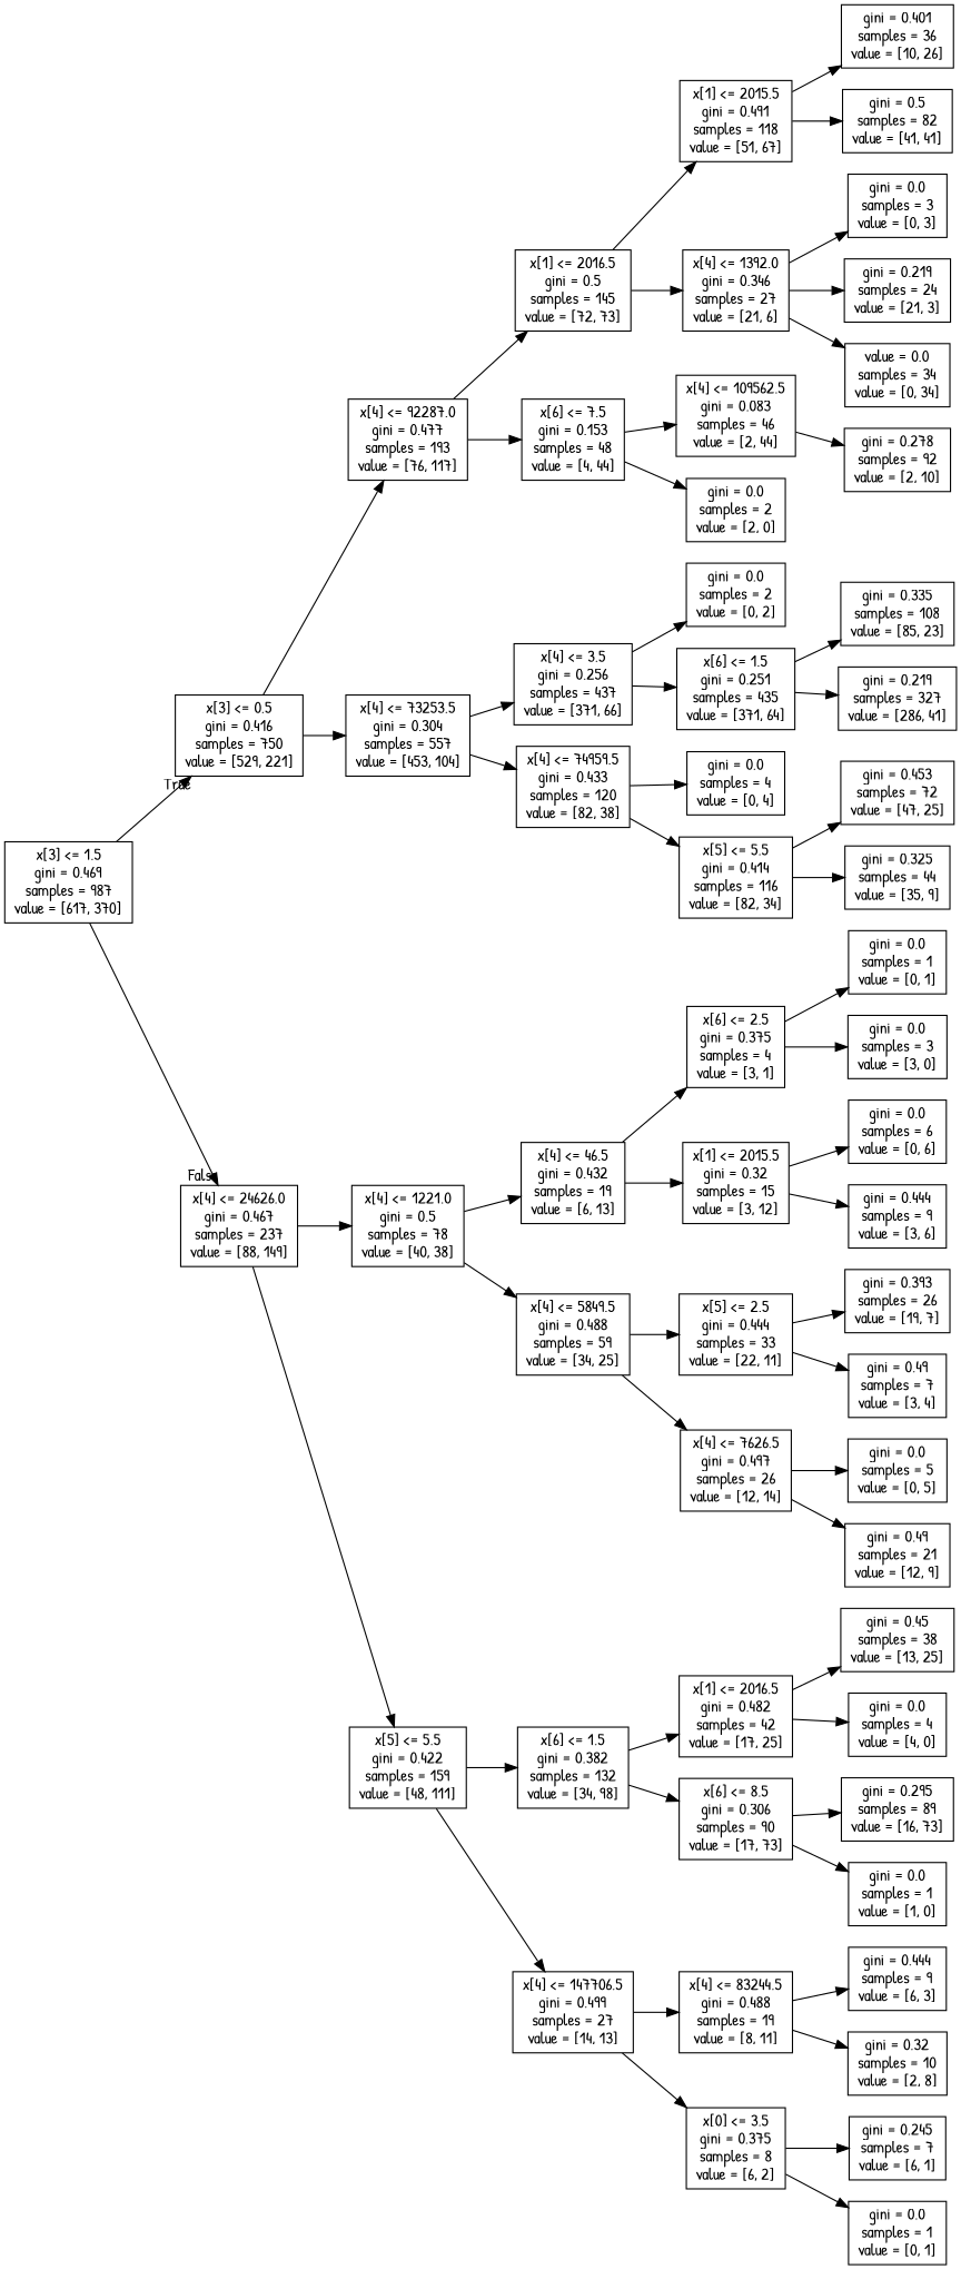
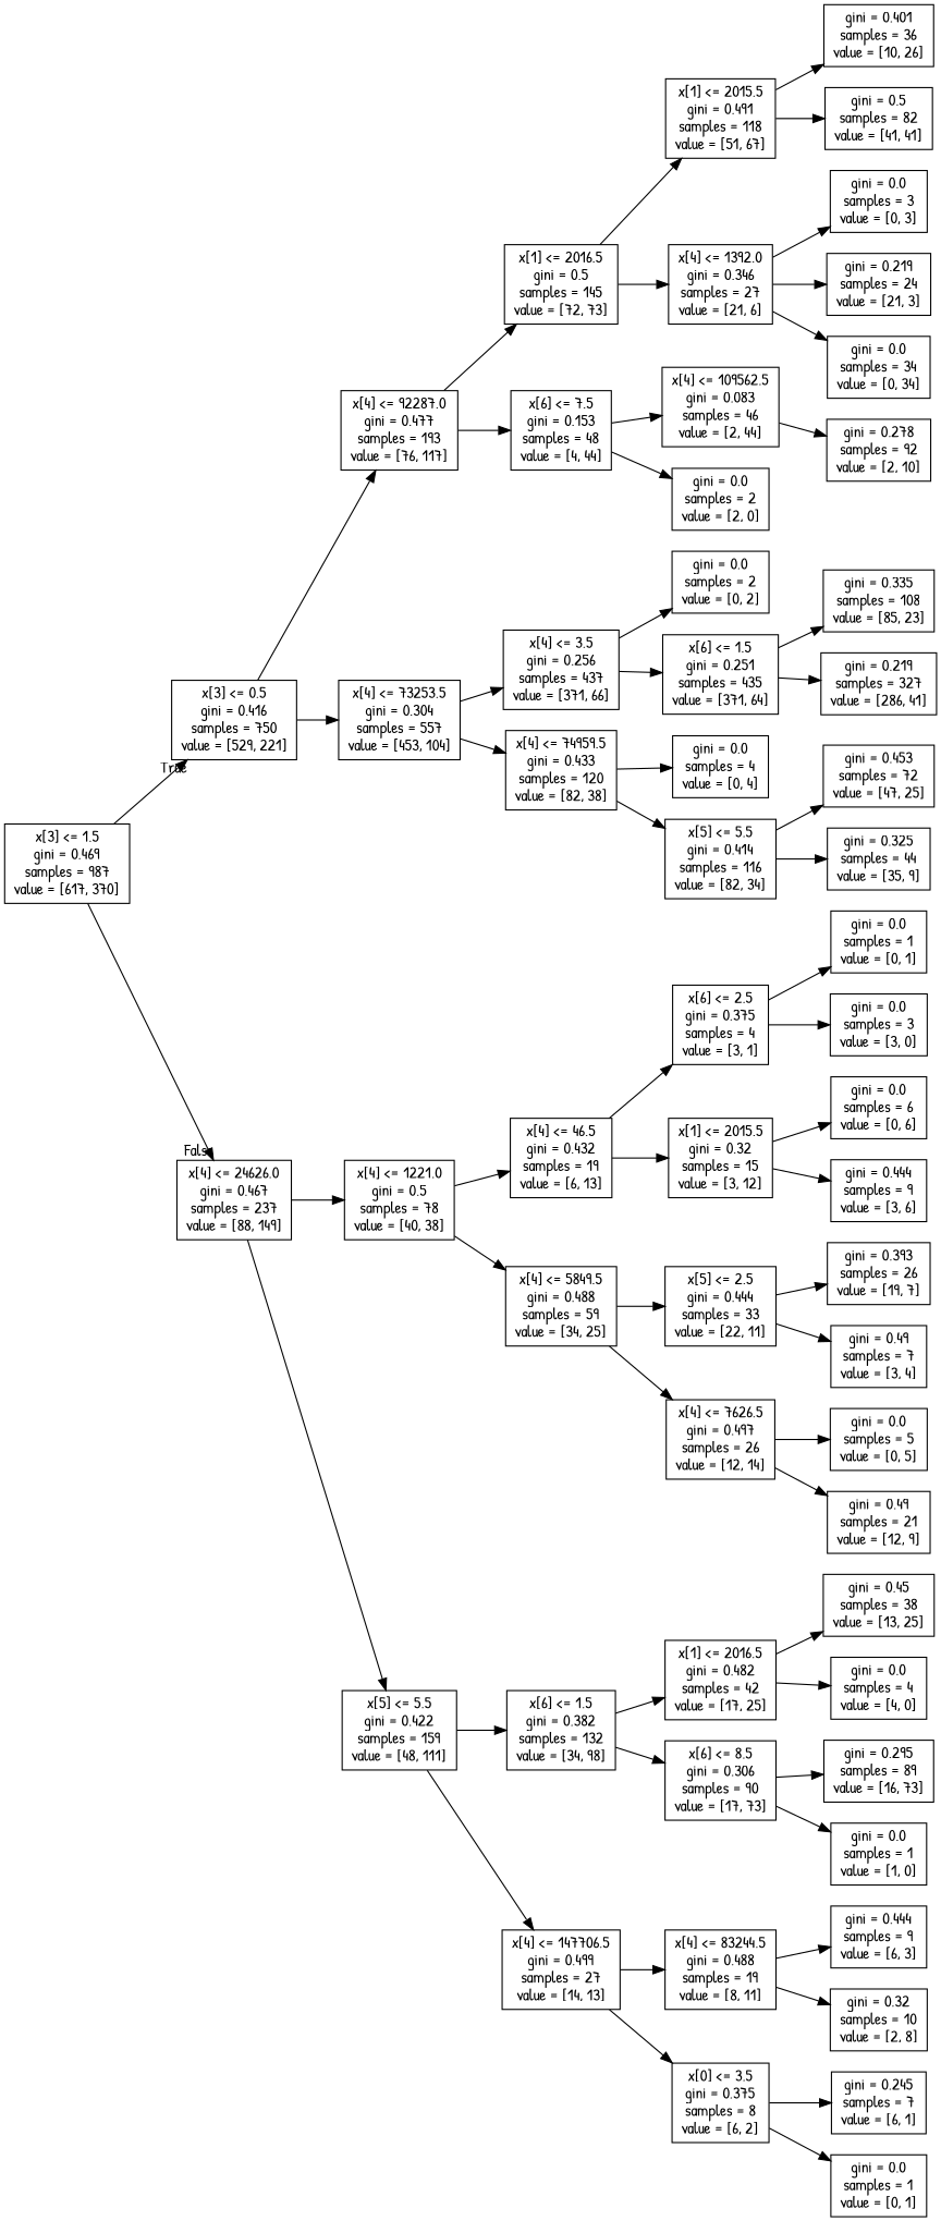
  digraph {
    fontname="Patrick Hand"
    rankdir=LR
    node [fontname="Patrick Hand" shape=box]
    edge [fontname="Patrick Hand"]
    n1 [label="x[3] <= 1.5\ngini = 0.469\nsamples = 987\nvalue = [617, 370]"]
    n2 [label="x[3] <= 0.5\ngini = 0.416\nsamples = 750\nvalue = [529, 221]"]
    n3 [label="x[4] <= 24626.0\ngini = 0.467\nsamples = 237\nvalue = [88, 149]"]
    n4 [label="x[4] <= 92287.0\ngini = 0.477\nsamples = 193\nvalue = [76, 117]"]
    n5 [label="x[4] <= 73253.5\ngini = 0.304\nsamples = 557\nvalue = [453, 104]"]
    n6 [label="x[4] <= 1221.0\ngini = 0.5\nsamples = 78\nvalue = [40, 38]"]
    n7 [label="x[5] <= 5.5\ngini = 0.422\nsamples = 159\nvalue = [48, 111]"]
    n8 [label="x[1] <= 2016.5\ngini = 0.5\nsamples = 145\nvalue = [72, 73]"]
    n9 [label="x[6] <= 7.5\ngini = 0.153\nsamples = 48\nvalue = [4, 44]"]
    n10 [label="x[4] <= 3.5\ngini = 0.256\nsamples = 437\nvalue = [371, 66]"]
    n11 [label="x[4] <= 74959.5\ngini = 0.433\nsamples = 120\nvalue = [82, 38]"]
    n12 [label="x[1] <= 2015.5\ngini = 0.491\nsamples = 118\nvalue = [51, 67]"]
    n13 [label="x[4] <= 1392.0\ngini = 0.346\nsamples = 27\nvalue = [21, 6]"]
    n14 [label="x[4] <= 109562.5\ngini = 0.083\nsamples = 46\nvalue = [2, 44]"]
    n15 [label="gini = 0.0\nsamples = 2\nvalue = [2, 0]"]
    n16 [label="gini = 0.401\nsamples = 36\nvalue = [10, 26]"]
    n17 [label="gini = 0.5\nsamples = 82\nvalue = [41, 41]"]
    n18 [label="gini = 0.0\nsamples = 3\nvalue = [0, 3]"]
    n19 [label="gini = 0.219\nsamples = 24\nvalue = [21, 3]"]
-   n20 [label="value = 0.0\nsamples = 34\nvalue = [0, 34]"]
+   n20 [label="gini = 0.0\nsamples = 34\nvalue = [0, 34]"]
    n21 [label="gini = 0.278\nsamples = 92\nvalue = [2, 10]"]
    n22 [label="gini = 0.0\nsamples = 2\nvalue = [0, 2]"]
    n23 [label="x[6] <= 1.5\ngini = 0.251\nsamples = 435\nvalue = [371, 64]"]
    n24 [label="gini = 0.0\nsamples = 4\nvalue = [0, 4]"]
    n25 [label="x[5] <= 5.5\ngini = 0.414\nsamples = 116\nvalue = [82, 34]"]
    n26 [label="gini = 0.335\nsamples = 108\nvalue = [85, 23]"]
    n27 [label="gini = 0.219\nsamples = 327\nvalue = [286, 41]"]
    n28 [label="gini = 0.453\nsamples = 72\nvalue = [47, 25]"]
    n29 [label="gini = 0.325\nsamples = 44\nvalue = [35, 9]"]
    n30 [label="x[4] <= 46.5\ngini = 0.432\nsamples = 19\nvalue = [6, 13]"]
    n31 [label="x[4] <= 5849.5\ngini = 0.488\nsamples = 59\nvalue = [34, 25]"]
    n32 [label="x[6] <= 1.5\ngini = 0.382\nsamples = 132\nvalue = [34, 98]"]
    n33 [label="x[4] <= 147706.5\ngini = 0.499\nsamples = 27\nvalue = [14, 13]"]
    n34 [label="x[6] <= 2.5\ngini = 0.375\nsamples = 4\nvalue = [3, 1]"]
    n35 [label="x[1] <= 2015.5\ngini = 0.32\nsamples = 15\nvalue = [3, 12]"]
    n36 [label="x[5] <= 2.5\ngini = 0.444\nsamples = 33\nvalue = [22, 11]"]
    n37 [label="x[4] <= 7626.5\ngini = 0.497\nsamples = 26\nvalue = [12, 14]"]
    n38 [label="gini = 0.0\nsamples = 1\nvalue = [0, 1]"]
    n39 [label="gini = 0.0\nsamples = 3\nvalue = [3, 0]"]
    n40 [label="gini = 0.0\nsamples = 6\nvalue = [0, 6]"]
    n41 [label="gini = 0.444\nsamples = 9\nvalue = [3, 6]"]
    n42 [label="gini = 0.393\nsamples = 26\nvalue = [19, 7]"]
    n43 [label="gini = 0.49\nsamples = 7\nvalue = [3, 4]"]
    n44 [label="gini = 0.0\nsamples = 5\nvalue = [0, 5]"]
    n45 [label="gini = 0.49\nsamples = 21\nvalue = [12, 9]"]
    n46 [label="x[1] <= 2016.5\ngini = 0.482\nsamples = 42\nvalue = [17, 25]"]
    n47 [label="x[6] <= 8.5\ngini = 0.306\nsamples = 90\nvalue = [17, 73]"]
    n48 [label="x[4] <= 83244.5\ngini = 0.488\nsamples = 19\nvalue = [8, 11]"]
    n49 [label="x[0] <= 3.5\ngini = 0.375\nsamples = 8\nvalue = [6, 2]"]
    n50 [label="gini = 0.45\nsamples = 38\nvalue = [13, 25]"]
    n51 [label="gini = 0.0\nsamples = 4\nvalue = [4, 0]"]
    n52 [label="gini = 0.295\nsamples = 89\nvalue = [16, 73]"]
    n53 [label="gini = 0.0\nsamples = 1\nvalue = [1, 0]"]
    n54 [label="gini = 0.444\nsamples = 9\nvalue = [6, 3]"]
    n55 [label="gini = 0.32\nsamples = 10\nvalue = [2, 8]"]
    n56 [label="gini = 0.245\nsamples = 7\nvalue = [6, 1]"]
    n57 [label="gini = 0.0\nsamples = 1\nvalue = [0, 1]"]
    n1 -> n2 [headlabel=True labelangle=45 labeldistance=2.5]
    n1 -> n3 [headlabel=False labelangle=-45 labeldistance=2.5]
    n2 -> n4
    n2 -> n5
    n3 -> n6
    n3 -> n7
    n4 -> n8
    n4 -> n9
    n5 -> n10
    n5 -> n11
    n6 -> n30
    n6 -> n31
    n7 -> n32
    n7 -> n33
    n8 -> n12
    n8 -> n13
    n9 -> n14
    n9 -> n15
    n10 -> n22
    n10 -> n23
    n11 -> n24
    n11 -> n25
    n12 -> n16
    n12 -> n17
    n13 -> n18
    n13 -> n19
    n13 -> n20
    n14 -> n21
    n23 -> n26
    n23 -> n27
    n25 -> n28
    n25 -> n29
    n30 -> n34
    n30 -> n35
    n31 -> n36
    n31 -> n37
    n32 -> n46
    n32 -> n47
    n33 -> n48
    n33 -> n49
    n34 -> n38
    n34 -> n39
    n35 -> n40
    n35 -> n41
    n36 -> n42
    n36 -> n43
    n37 -> n44
    n37 -> n45
    n46 -> n50
    n46 -> n51
    n47 -> n52
    n47 -> n53
    n48 -> n54
    n48 -> n55
    n49 -> n56
    n49 -> n57
  }
